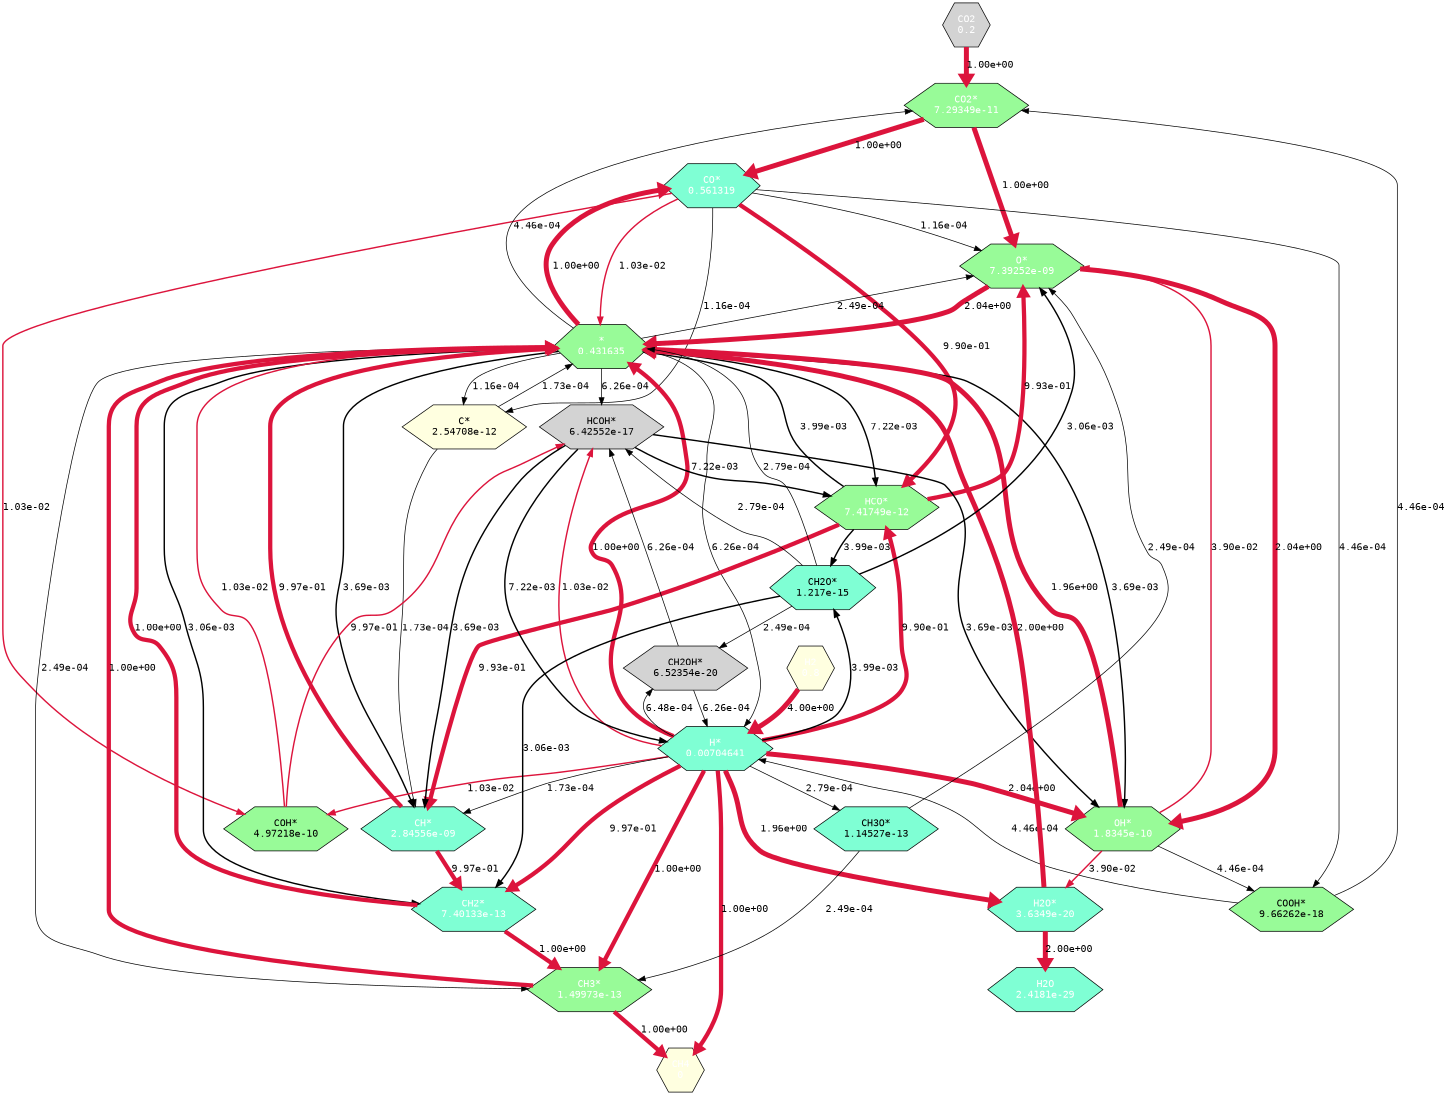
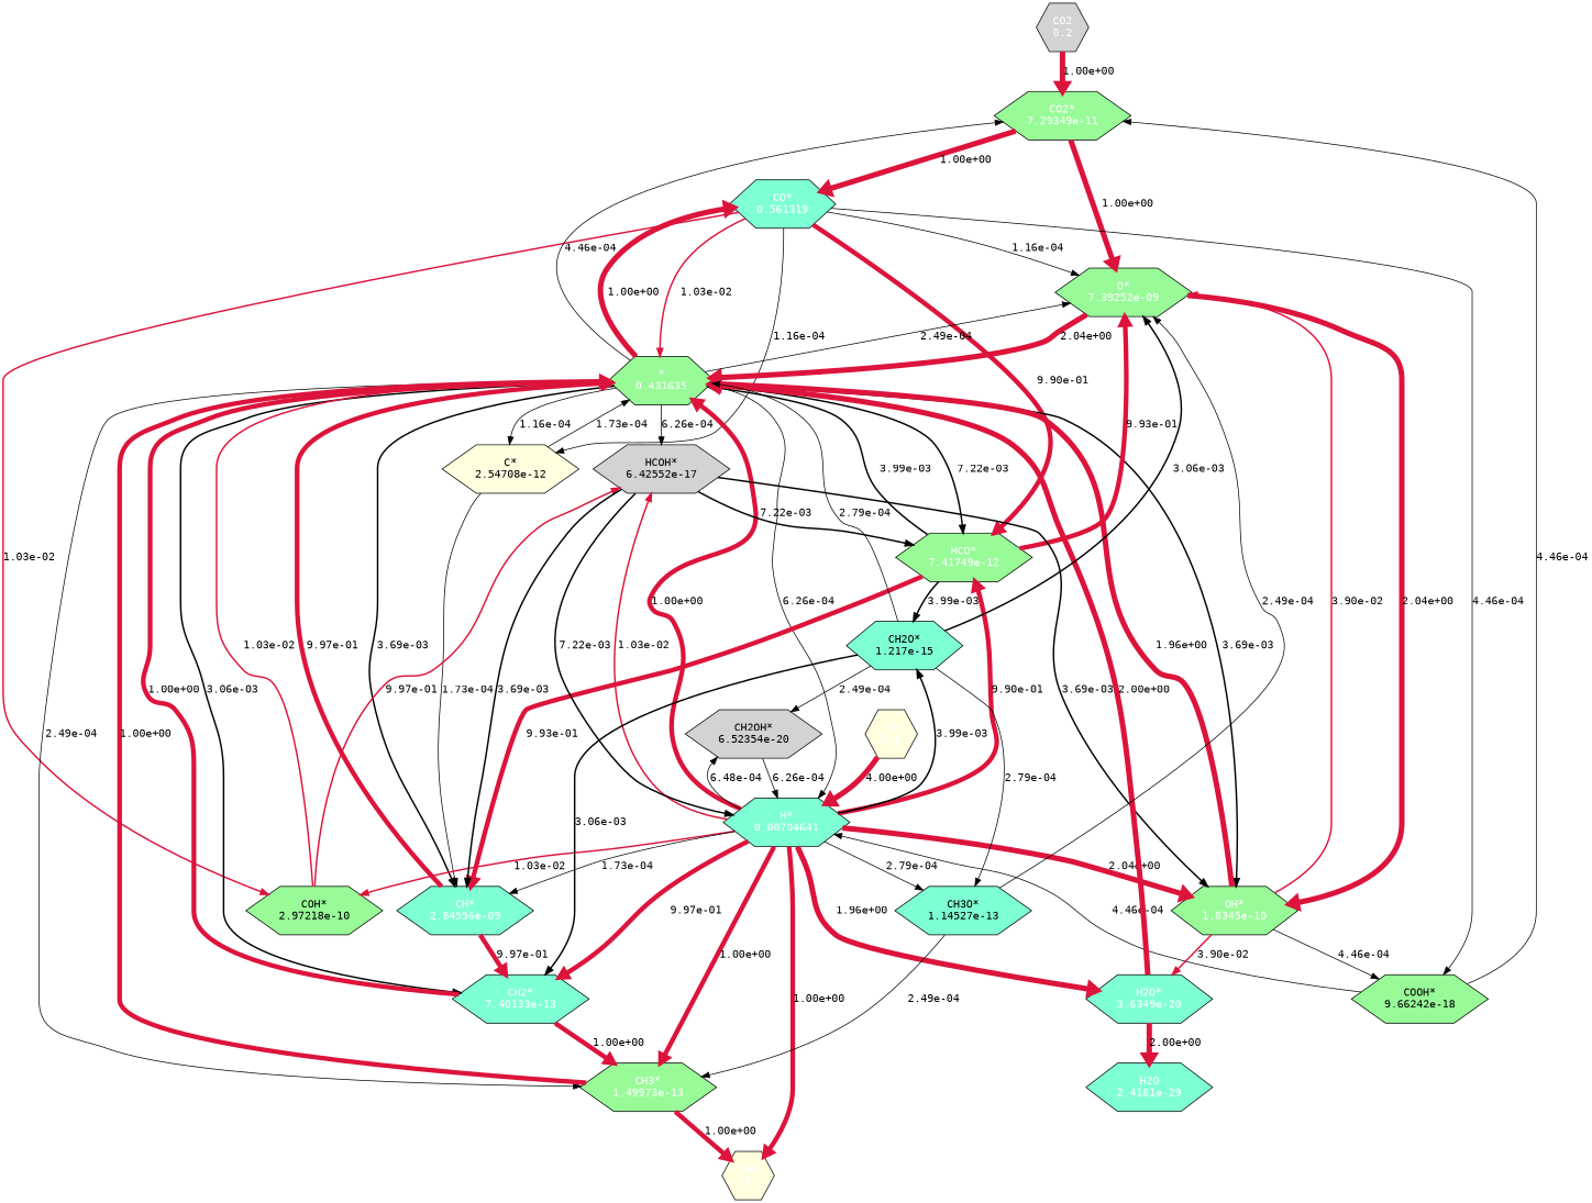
  strict digraph {
    rankdir=TB
    root=CO2
    node [fillcolor=palegreen fontcolor=white fontname=monospace shape=hexagon style=filled]
    edge [color=black fontname=monospace penwidth=1]
    n1 [fillcolor=lightgrey label="CO2\n0.2"]
    n2 [label="CO2*\n7.29349e-11"]
    n3 [fillcolor=aquamarine label="CO*\n0.561319"]
    n4 [label="O*\n7.39252e-09"]
    n5 [label="*\n0.431635"]
    n6 [fillcolor=lightyellow label="C*\n2.54708e-12" fontcolor=""]
    n7 [label="HCO*\n7.41749e-12"]
-   n8 [label="COH*\n4.97218e-10" fontcolor=""]
-   n9 [label="COOH*\n9.66262e-18" fontcolor=""]
+   n8 [label="COH*\n2.97218e-10" fontcolor=""]
+   n9 [label="COOH*\n9.66242e-18" fontcolor=""]
    n10 [label="OH*\n1.8345e-10"]
    n11 [fillcolor=aquamarine label="H*\n0.00704641"]
    n12 [fillcolor=aquamarine label="CH*\n2.84556e-09"]
    n13 [fillcolor=aquamarine label="CH2*\n7.40133e-13"]
    n14 [label="CH3*\n1.49973e-13"]
    n15 [fillcolor=lightgrey label="HCOH*\n6.42552e-17" fontcolor=""]
    n16 [fillcolor=aquamarine label="H2O*\n3.6349e-20"]
    n17 [fillcolor=aquamarine label="CH2O*\n1.217e-15" fontcolor=""]
    n18 [fillcolor=lightgrey label="CH2OH*\n6.52354e-20" fontcolor=""]
    n19 [fillcolor=aquamarine label="CH3O*\n1.14527e-13" fontcolor=""]
    n20 [fillcolor=lightyellow label="CH4\n0"]
    n21 [fillcolor=lightyellow label="H2\n0.8"]
    n22 [fillcolor=aquamarine label="H2O\n2.4181e-29"]
    n1 -> n2 [color=crimson label="1.00e+00" penwidth=7]
    n2 -> n3 [color=crimson label="1.00e+00" penwidth=7]
    n2 -> n4 [color=crimson label="1.00e+00" penwidth=7]
    n3 -> n4 [label="1.16e-04"]
    n3 -> n5 [color=crimson label="1.03e-02" penwidth=2]
    n3 -> n6 [label="1.16e-04"]
    n3 -> n7 [color=crimson label="9.90e-01" penwidth=6]
    n3 -> n8 [color=crimson label="1.03e-02" penwidth=2]
    n3 -> n9 [label="4.46e-04"]
    n4 -> n5 [color=crimson label="2.04e+00" penwidth=7]
    n4 -> n10 [color=crimson label="2.04e+00" penwidth=7]
    n5 -> n2 [label="4.46e-04"]
    n5 -> n3 [color=crimson label="1.00e+00" penwidth=7]
    n5 -> n4 [label="2.49e-04"]
    n5 -> n6 [label="1.16e-04"]
    n5 -> n7 [label="7.22e-03" penwidth=2]
    n5 -> n10 [label="3.69e-03" penwidth=2]
    n5 -> n11 [label="6.26e-04"]
    n5 -> n12 [label="3.69e-03" penwidth=2]
    n5 -> n13 [label="3.06e-03" penwidth=2]
    n5 -> n14 [label="2.49e-04"]
    n5 -> n15 [label="6.26e-04"]
    n6 -> n5 [label="1.73e-04"]
    n6 -> n12 [label="1.73e-04"]
    n7 -> n4 [color=crimson label="9.93e-01" penwidth=6]
    n7 -> n5 [label="3.99e-03" penwidth=2]
    n7 -> n12 [color=crimson label="9.93e-01" penwidth=6]
    n7 -> n17 [label="3.99e-03" penwidth=2]
    n8 -> n5 [color=crimson label="1.03e-02" penwidth=2]
    n8 -> n15 [color=crimson label="9.97e-01" penwidth=2]
    n9 -> n2 [label="4.46e-04"]
    n9 -> n11 [label="4.46e-04"]
    n10 -> n4 [color=crimson label="3.90e-02" penwidth=2]
    n10 -> n5 [color=crimson label="1.96e+00" penwidth=7]
    n10 -> n9 [label="4.46e-04"]
    n10 -> n16 [color=crimson label="3.90e-02" penwidth=2]
    n11 -> n5 [color=crimson label="1.00e+00" penwidth=6]
    n11 -> n7 [color=crimson label="9.90e-01" penwidth=6]
    n11 -> n8 [color=crimson label="1.03e-02" penwidth=2]
    n11 -> n10 [color=crimson label="2.04e+00" penwidth=7]
    n11 -> n12 [label="1.73e-04"]
    n11 -> n13 [color=crimson label="9.97e-01" penwidth=6]
    n11 -> n14 [color=crimson label="1.00e+00" penwidth=6]
    n11 -> n15 [color=crimson label="1.03e-02" penwidth=2]
    n11 -> n16 [color=crimson label="1.96e+00" penwidth=7]
    n11 -> n17 [label="3.99e-03" penwidth=2]
    n11 -> n18 [label="6.48e-04"]
    n11 -> n19 [label="2.79e-04"]
    n11 -> n20 [color=crimson label="1.00e+00" penwidth=6]
    n12 -> n5 [color=crimson label="9.97e-01" penwidth=6]
    n12 -> n13 [color=crimson label="9.97e-01" penwidth=6]
    n13 -> n5 [color=crimson label="1.00e+00" penwidth=6]
    n13 -> n14 [color=crimson label="1.00e+00" penwidth=6]
    n14 -> n5 [color=crimson label="1.00e+00" penwidth=6]
    n14 -> n20 [color=crimson label="1.00e+00" penwidth=6]
    n15 -> n7 [label="7.22e-03" penwidth=2]
    n15 -> n10 [label="3.69e-03" penwidth=2]
    n15 -> n11 [label="7.22e-03" penwidth=2]
    n15 -> n12 [label="3.69e-03" penwidth=2]
    n16 -> n5 [color=crimson label="2.00e+00" penwidth=7]
    n16 -> n22 [color=crimson label="2.00e+00" penwidth=7]
    n17 -> n4 [label="3.06e-03" penwidth=2]
    n17 -> n5 [label="2.79e-04"]
    n17 -> n13 [label="3.06e-03" penwidth=2]
    n17 -> n18 [label="2.49e-04"]
-   n17 -> n15 [label="2.79e-04"]
+   n17 -> n19 [label="2.79e-04"]
    n18 -> n11 [label="6.26e-04"]
-   n18 -> n15 [label="6.26e-04"]
    n19 -> n4 [label="2.49e-04"]
    n19 -> n14 [label="2.49e-04"]
    n21 -> n11 [color=crimson label="4.00e+00" penwidth=7]
  }
